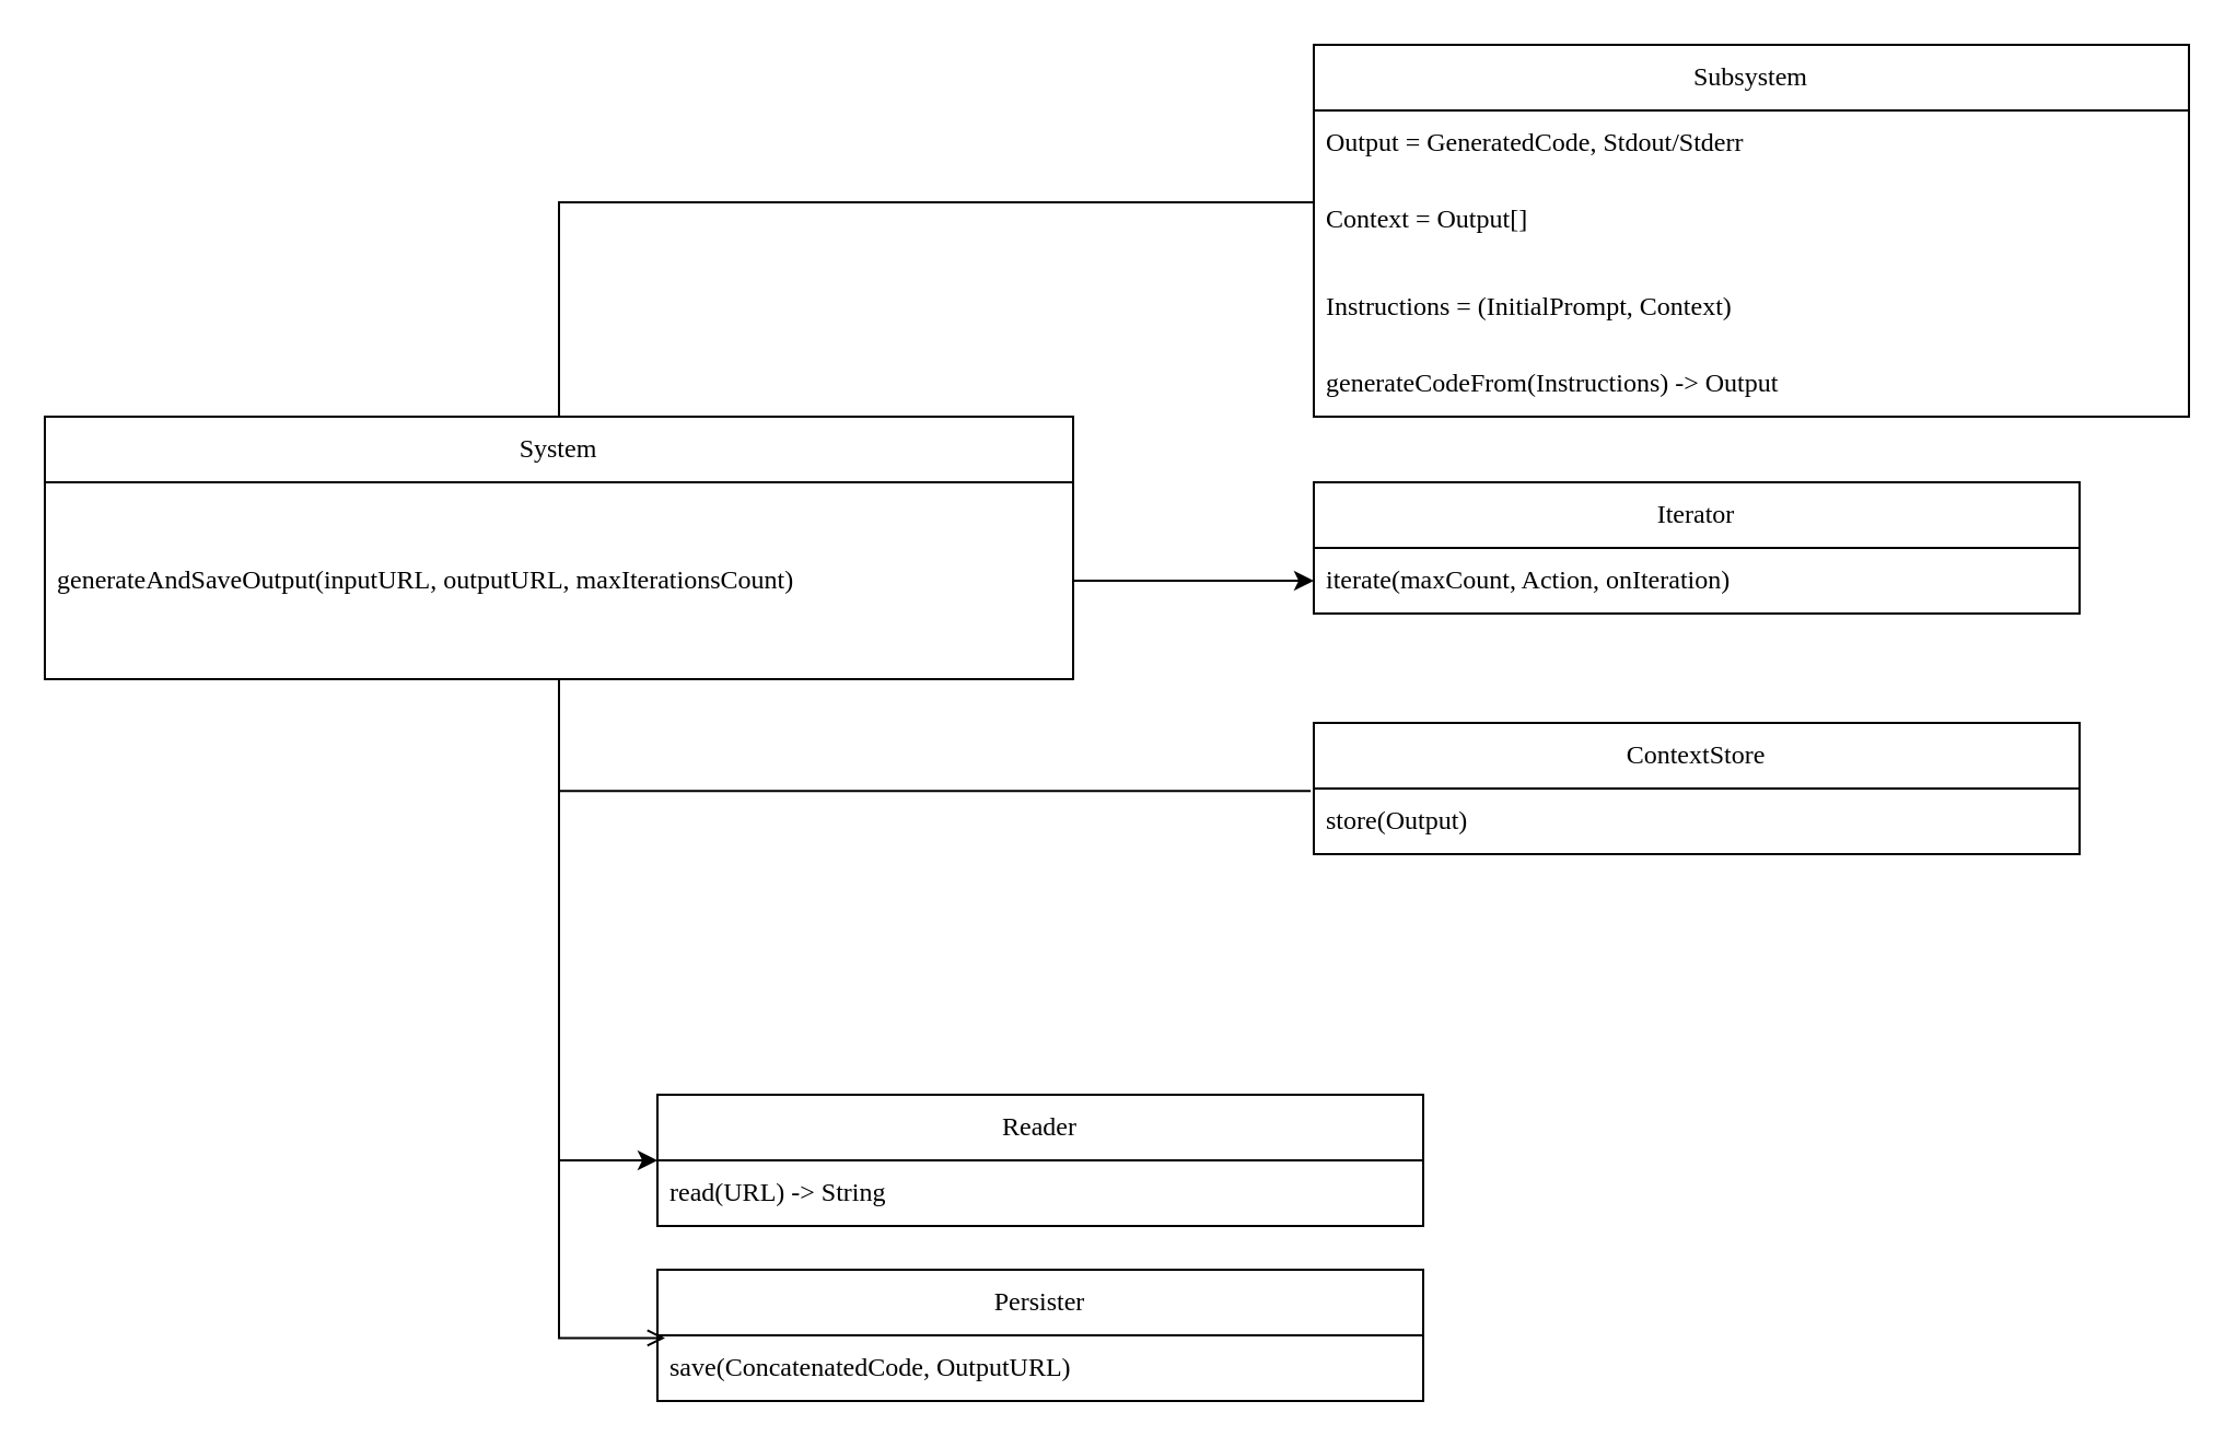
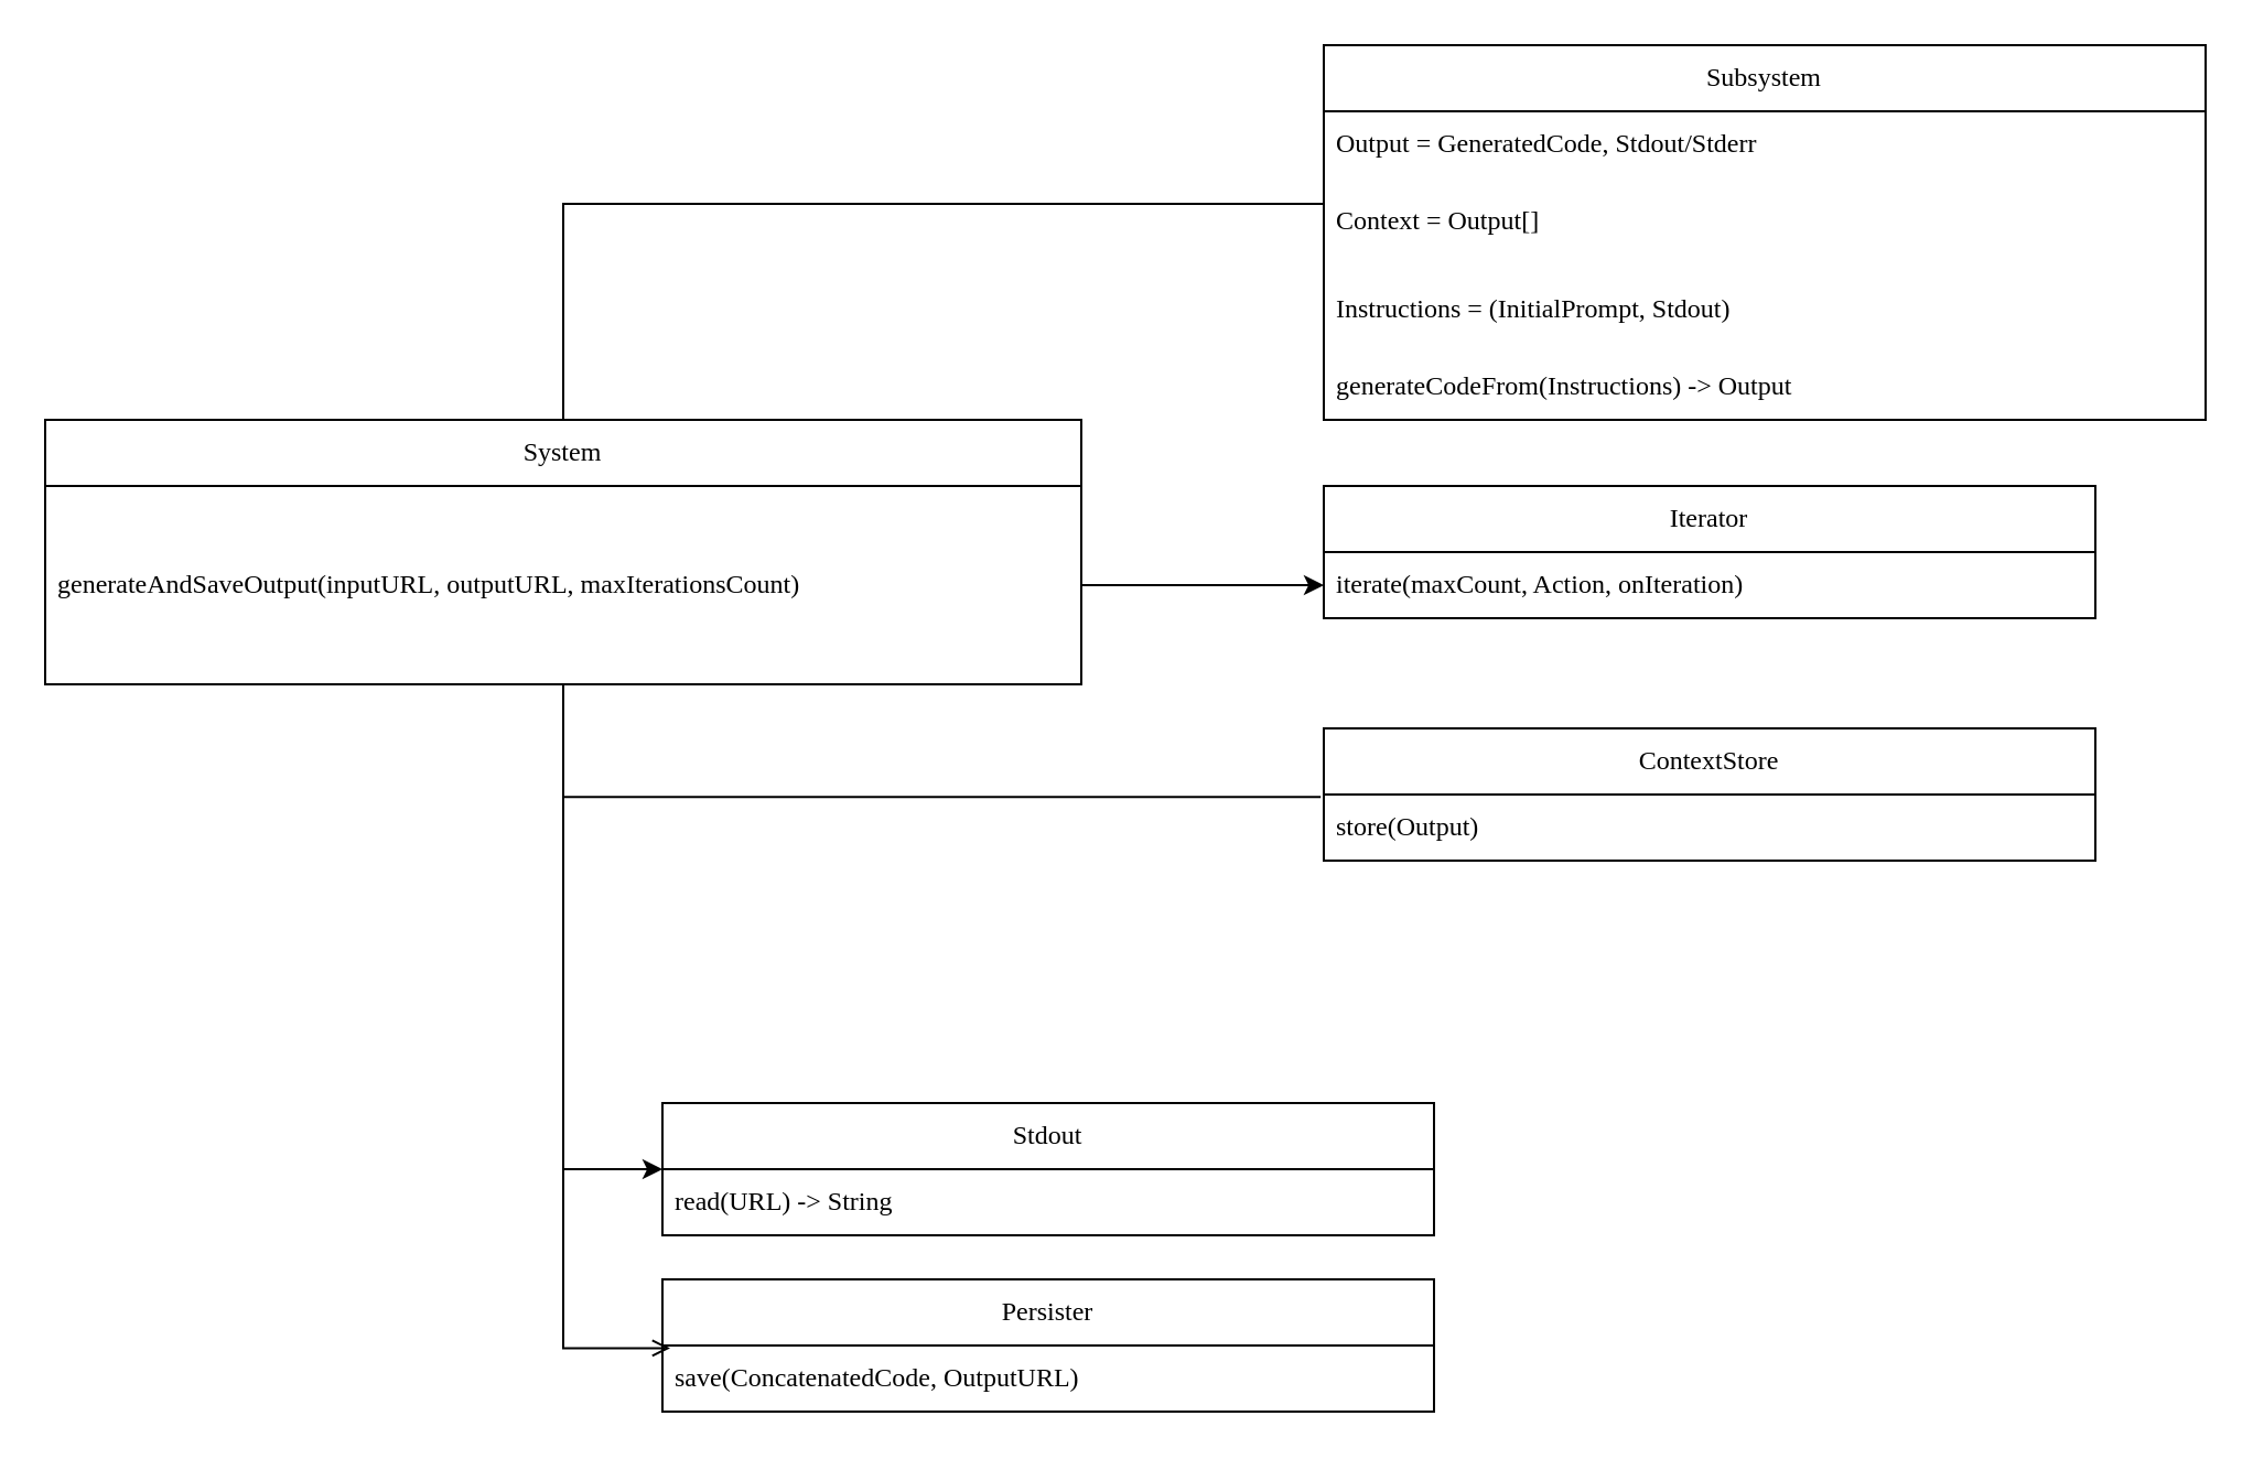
  <mxCell id="0" />
  <mxCell id="1" parent="0" />
  <mxCell id="2" value="Subsystem" style="swimlane;fontStyle=0;childLayout=stackLayout;horizontal=1;startSize=30;horizontalStack=0;resizeParent=1;resizeParentMax=0;resizeLast=0;collapsible=1;marginBottom=0;whiteSpace=wrap;html=1;fontFamily=JetBrains Mono;" parent="1" vertex="1"><mxGeometry x="600" y="20" width="400" height="170" as="geometry" /></mxCell>
  <mxCell id="3" value="Output = GeneratedCode, Stdout/Stderr" style="text;strokeColor=none;fillColor=none;align=left;verticalAlign=middle;spacingLeft=4;spacingRight=4;overflow=hidden;points=[[0,0.5],[1,0.5]];portConstraint=eastwest;rotatable=0;whiteSpace=wrap;html=1;fontFamily=JetBrains Mono;" parent="2" vertex="1"><mxGeometry y="30" width="400" height="30" as="geometry" /></mxCell>
  <mxCell id="4" value="Context = Output[]" style="text;strokeColor=none;fillColor=none;align=left;verticalAlign=middle;spacingLeft=4;spacingRight=4;overflow=hidden;points=[[0,0.5],[1,0.5]];portConstraint=eastwest;rotatable=0;whiteSpace=wrap;html=1;fontFamily=JetBrains Mono;" vertex="1" parent="2"><mxGeometry y="60" width="400" height="40" as="geometry" /></mxCell>
- <mxCell id="5" value="Instructions = (InitialPrompt, Context)" style="text;strokeColor=none;fillColor=none;align=left;verticalAlign=middle;spacingLeft=4;spacingRight=4;overflow=hidden;points=[[0,0.5],[1,0.5]];portConstraint=eastwest;rotatable=0;whiteSpace=wrap;html=1;fontFamily=JetBrains Mono;" vertex="1" parent="2"><mxGeometry y="100" width="400" height="40" as="geometry" /></mxCell>
+ <mxCell id="5" value="Instructions = (InitialPrompt, Stdout)" style="text;strokeColor=none;fillColor=none;align=left;verticalAlign=middle;spacingLeft=4;spacingRight=4;overflow=hidden;points=[[0,0.5],[1,0.5]];portConstraint=eastwest;rotatable=0;whiteSpace=wrap;html=1;fontFamily=JetBrains Mono;" vertex="1" parent="2"><mxGeometry y="100" width="400" height="40" as="geometry" /></mxCell>
  <mxCell id="6" value="generateCodeFrom(Instructions) -&amp;gt; Output" style="text;strokeColor=none;fillColor=none;align=left;verticalAlign=middle;spacingLeft=4;spacingRight=4;overflow=hidden;points=[[0,0.5],[1,0.5]];portConstraint=eastwest;rotatable=0;whiteSpace=wrap;html=1;fontFamily=JetBrains Mono;" vertex="1" parent="2"><mxGeometry y="140" width="400" height="30" as="geometry" /></mxCell>
  <mxCell id="7" value="Persister" style="swimlane;fontStyle=0;childLayout=stackLayout;horizontal=1;startSize=30;horizontalStack=0;resizeParent=1;resizeParentMax=0;resizeLast=0;collapsible=1;marginBottom=0;whiteSpace=wrap;html=1;fontFamily=JetBrains Mono;" parent="1" vertex="1"><mxGeometry x="300" y="580" width="350" height="60" as="geometry" /></mxCell>
  <mxCell id="8" value="save(ConcatenatedCode, OutputURL)" style="text;strokeColor=none;fillColor=none;align=left;verticalAlign=middle;spacingLeft=4;spacingRight=4;overflow=hidden;points=[[0,0.5],[1,0.5]];portConstraint=eastwest;rotatable=0;whiteSpace=wrap;html=1;fontFamily=JetBrains Mono;" parent="7" vertex="1"><mxGeometry y="30" width="350" height="30" as="geometry" /></mxCell>
  <mxCell id="9" value="Iterator" style="swimlane;fontStyle=0;childLayout=stackLayout;horizontal=1;startSize=30;horizontalStack=0;resizeParent=1;resizeParentMax=0;resizeLast=0;collapsible=1;marginBottom=0;whiteSpace=wrap;html=1;fontFamily=JetBrains Mono;" parent="1" vertex="1"><mxGeometry x="600" y="220" width="350" height="60" as="geometry" /></mxCell>
  <mxCell id="10" value="iterate(maxCount, Action, onIteration)" style="text;strokeColor=none;fillColor=none;align=left;verticalAlign=middle;spacingLeft=4;spacingRight=4;overflow=hidden;points=[[0,0.5],[1,0.5]];portConstraint=eastwest;rotatable=0;whiteSpace=wrap;html=1;fontFamily=JetBrains Mono;" parent="9" vertex="1"><mxGeometry y="30" width="350" height="30" as="geometry" /></mxCell>
- <mxCell id="11" value="Reader" style="swimlane;fontStyle=0;childLayout=stackLayout;horizontal=1;startSize=30;horizontalStack=0;resizeParent=1;resizeParentMax=0;resizeLast=0;collapsible=1;marginBottom=0;whiteSpace=wrap;html=1;fontFamily=JetBrains Mono;" parent="1" vertex="1"><mxGeometry x="300" y="500" width="350" height="60" as="geometry" /></mxCell>
+ <mxCell id="11" value="Stdout" style="swimlane;fontStyle=0;childLayout=stackLayout;horizontal=1;startSize=30;horizontalStack=0;resizeParent=1;resizeParentMax=0;resizeLast=0;collapsible=1;marginBottom=0;whiteSpace=wrap;html=1;fontFamily=JetBrains Mono;" parent="1" vertex="1"><mxGeometry x="300" y="500" width="350" height="60" as="geometry" /></mxCell>
  <mxCell id="12" value="read(URL) -&amp;gt; String" style="text;strokeColor=none;fillColor=none;align=left;verticalAlign=middle;spacingLeft=4;spacingRight=4;overflow=hidden;points=[[0,0.5],[1,0.5]];portConstraint=eastwest;rotatable=0;whiteSpace=wrap;html=1;fontFamily=JetBrains Mono;" parent="11" vertex="1"><mxGeometry y="30" width="350" height="30" as="geometry" /></mxCell>
  <mxCell id="13" style="edgeStyle=orthogonalEdgeStyle;rounded=0;orthogonalLoop=1;jettySize=auto;html=1;entryX=0.01;entryY=0.041;entryDx=0;entryDy=0;entryPerimeter=0;endArrow=open;" parent="1" source="16" target="8" edge="1"><mxGeometry relative="1" as="geometry" /></mxCell>
  <mxCell id="14" style="edgeStyle=orthogonalEdgeStyle;rounded=0;orthogonalLoop=1;jettySize=auto;html=1;entryX=0;entryY=0.3;entryDx=0;entryDy=0;entryPerimeter=0;endArrow=none;" edge="1" parent="1" source="16" target="4"><mxGeometry relative="1" as="geometry" /></mxCell>
  <mxCell id="15" style="edgeStyle=orthogonalEdgeStyle;rounded=0;orthogonalLoop=1;jettySize=auto;html=1;entryX=-0.004;entryY=0.038;entryDx=0;entryDy=0;entryPerimeter=0;endArrow=none;" edge="1" parent="1" source="16" target="19"><mxGeometry relative="1" as="geometry" /></mxCell>
  <mxCell id="16" value="System" style="swimlane;fontStyle=0;childLayout=stackLayout;horizontal=1;startSize=30;horizontalStack=0;resizeParent=1;resizeParentMax=0;resizeLast=0;collapsible=1;marginBottom=0;whiteSpace=wrap;html=1;fontFamily=JetBrains Mono;" parent="1" vertex="1"><mxGeometry x="20" y="190" width="470" height="120" as="geometry" /></mxCell>
  <mxCell id="17" value="generateAndSaveOutput(inputURL, outputURL, maxIterationsCount)" style="text;strokeColor=none;fillColor=none;align=left;verticalAlign=middle;spacingLeft=4;spacingRight=4;overflow=hidden;points=[[0,0.5],[1,0.5]];portConstraint=eastwest;rotatable=0;whiteSpace=wrap;html=1;fontFamily=JetBrains Mono;" parent="16" vertex="1"><mxGeometry y="30" width="470" height="90" as="geometry" /></mxCell>
  <mxCell id="18" value="ContextStore" style="swimlane;fontStyle=0;childLayout=stackLayout;horizontal=1;startSize=30;horizontalStack=0;resizeParent=1;resizeParentMax=0;resizeLast=0;collapsible=1;marginBottom=0;whiteSpace=wrap;html=1;fontFamily=JetBrains Mono;" vertex="1" parent="1"><mxGeometry x="600" y="330" width="350" height="60" as="geometry" /></mxCell>
  <mxCell id="19" value="store(Output)" style="text;strokeColor=none;fillColor=none;align=left;verticalAlign=middle;spacingLeft=4;spacingRight=4;overflow=hidden;points=[[0,0.5],[1,0.5]];portConstraint=eastwest;rotatable=0;whiteSpace=wrap;html=1;fontFamily=JetBrains Mono;" vertex="1" parent="18"><mxGeometry y="30" width="350" height="30" as="geometry" /></mxCell>
  <mxCell id="20" style="edgeStyle=orthogonalEdgeStyle;rounded=0;orthogonalLoop=1;jettySize=auto;html=1;entryX=0;entryY=0.5;entryDx=0;entryDy=0;exitX=0.5;exitY=1;exitDx=0;exitDy=0;" edge="1" parent="1" source="16" target="11"><mxGeometry relative="1" as="geometry"><mxPoint x="110" y="324" as="sourcePoint" /><mxPoint x="159" y="625" as="targetPoint" /><Array as="points"><mxPoint x="255" y="530" /></Array></mxGeometry></mxCell>
  <mxCell id="21" value="" style="edgeStyle=orthogonalEdgeStyle;rounded=0;orthogonalLoop=1;jettySize=auto;html=1;" edge="1" parent="1" source="17" target="10"><mxGeometry relative="1" as="geometry" /></mxCell>
